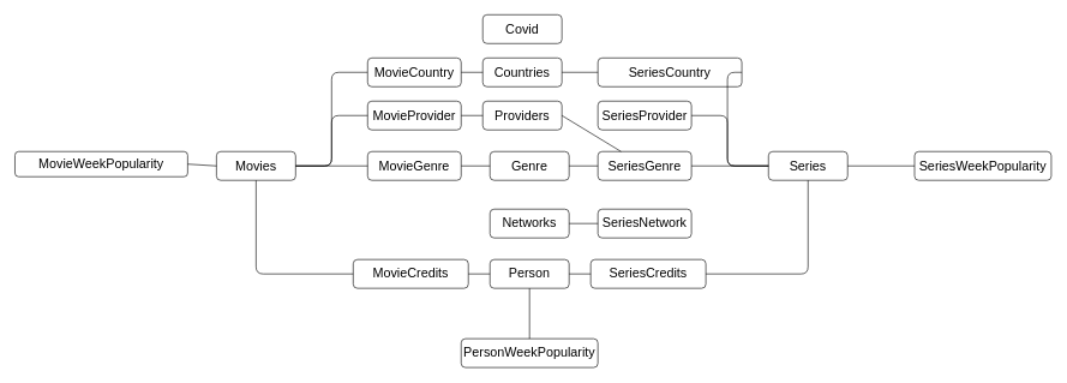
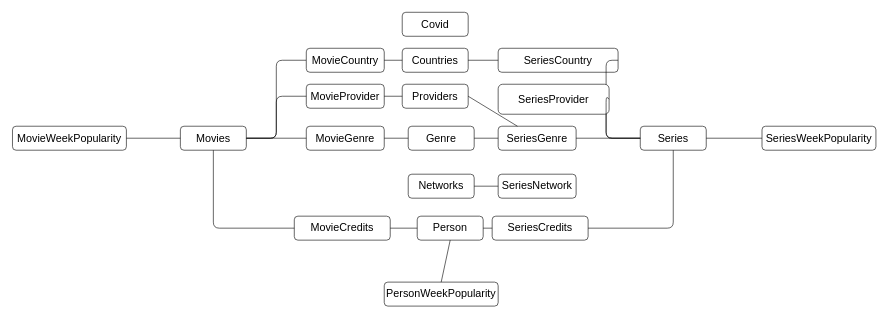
  <mxCell id="0" />
  <mxCell id="1" parent="0" />
  <mxCell id="2" value="&lt;font style=&quot;font-size: 18px&quot;&gt;Covid&lt;/font&gt;" style="rounded=1;whiteSpace=wrap;html=1;" vertex="1" parent="1"><mxGeometry x="670" y="20" width="110" height="40" as="geometry" /></mxCell>
  <mxCell id="3" value="&lt;font style=&quot;font-size: 18px&quot;&gt;Countries&lt;/font&gt;" style="rounded=1;whiteSpace=wrap;html=1;" vertex="1" parent="1"><mxGeometry x="670" y="80" width="110" height="40" as="geometry" /></mxCell>
  <mxCell id="4" value="&lt;font style=&quot;font-size: 18px&quot;&gt;Networks&lt;/font&gt;" style="rounded=1;whiteSpace=wrap;html=1;" vertex="1" parent="1"><mxGeometry x="680" y="290" width="110" height="40" as="geometry" /></mxCell>
  <mxCell id="5" value="&lt;font style=&quot;font-size: 18px&quot;&gt;Providers&lt;/font&gt;" style="rounded=1;whiteSpace=wrap;html=1;" vertex="1" parent="1"><mxGeometry x="670" y="140" width="110" height="40" as="geometry" /></mxCell>
  <mxCell id="6" value="&lt;font style=&quot;font-size: 18px&quot;&gt;Movies&lt;/font&gt;" style="rounded=1;whiteSpace=wrap;html=1;" vertex="1" parent="1"><mxGeometry x="300" y="210" width="110" height="40" as="geometry" /></mxCell>
  <mxCell id="7" value="" style="endArrow=none;html=1;exitX=1;exitY=0.5;exitDx=0;exitDy=0;entryX=0;entryY=0.5;entryDx=0;entryDy=0;" edge="1" parent="1" source="6" target="8"><mxGeometry width="50" height="50" relative="1" as="geometry"><mxPoint x="550" y="320" as="sourcePoint" /><mxPoint x="570" y="160" as="targetPoint" /><Array as="points"><mxPoint x="460" y="230" /><mxPoint x="460" y="100" /></Array></mxGeometry></mxCell>
  <mxCell id="8" value="&lt;font style=&quot;font-size: 18px&quot;&gt;MovieCountry&lt;/font&gt;" style="rounded=1;whiteSpace=wrap;html=1;" vertex="1" parent="1"><mxGeometry x="510" y="80" width="130" height="40" as="geometry" /></mxCell>
  <mxCell id="9" value="" style="endArrow=none;html=1;entryX=1;entryY=0.5;entryDx=0;entryDy=0;exitX=0;exitY=0.5;exitDx=0;exitDy=0;" edge="1" parent="1" source="3" target="8"><mxGeometry width="50" height="50" relative="1" as="geometry"><mxPoint x="610" y="210" as="sourcePoint" /><mxPoint x="660" y="160" as="targetPoint" /></mxGeometry></mxCell>
  <mxCell id="10" value="&lt;font style=&quot;font-size: 18px&quot;&gt;MovieProvider&lt;/font&gt;" style="rounded=1;whiteSpace=wrap;html=1;" vertex="1" parent="1"><mxGeometry x="510" y="140" width="130" height="40" as="geometry" /></mxCell>
  <mxCell id="11" value="" style="endArrow=none;html=1;exitX=1;exitY=0.5;exitDx=0;exitDy=0;entryX=0;entryY=0.5;entryDx=0;entryDy=0;" edge="1" parent="1" source="6" target="10"><mxGeometry width="50" height="50" relative="1" as="geometry"><mxPoint x="450" y="280" as="sourcePoint" /><mxPoint x="500" y="230" as="targetPoint" /><Array as="points"><mxPoint x="460" y="230" /><mxPoint x="460" y="160" /></Array></mxGeometry></mxCell>
  <mxCell id="12" value="" style="endArrow=none;html=1;entryX=1;entryY=0.5;entryDx=0;entryDy=0;exitX=0;exitY=0.5;exitDx=0;exitDy=0;" edge="1" parent="1" source="5" target="10"><mxGeometry width="50" height="50" relative="1" as="geometry"><mxPoint x="680" y="110" as="sourcePoint" /><mxPoint x="650" y="110" as="targetPoint" /></mxGeometry></mxCell>
  <mxCell id="13" value="&lt;font style=&quot;font-size: 18px&quot;&gt;Genre&lt;/font&gt;" style="rounded=1;whiteSpace=wrap;html=1;" vertex="1" parent="1"><mxGeometry x="680" y="210" width="110" height="40" as="geometry" /></mxCell>
  <mxCell id="14" value="&lt;font style=&quot;font-size: 18px&quot;&gt;MovieGenre&lt;/font&gt;" style="rounded=1;whiteSpace=wrap;html=1;" vertex="1" parent="1"><mxGeometry x="510" y="210" width="130" height="40" as="geometry" /></mxCell>
  <mxCell id="15" value="" style="endArrow=none;html=1;exitX=1;exitY=0.5;exitDx=0;exitDy=0;entryX=0;entryY=0.5;entryDx=0;entryDy=0;" edge="1" parent="1" source="6" target="14"><mxGeometry width="50" height="50" relative="1" as="geometry"><mxPoint x="440" y="340" as="sourcePoint" /><mxPoint x="490" y="290" as="targetPoint" /></mxGeometry></mxCell>
  <mxCell id="16" value="" style="endArrow=none;html=1;entryX=1;entryY=0.5;entryDx=0;entryDy=0;exitX=0;exitY=0.5;exitDx=0;exitDy=0;" edge="1" parent="1" source="13" target="14"><mxGeometry width="50" height="50" relative="1" as="geometry"><mxPoint x="680" y="170" as="sourcePoint" /><mxPoint x="650" y="170" as="targetPoint" /></mxGeometry></mxCell>
- <mxCell id="17" value="&lt;font style=&quot;font-size: 18px&quot;&gt;MovieWeekPopularity&lt;/font&gt;" style="rounded=1;whiteSpace=wrap;html=1;" vertex="1" parent="1"><mxGeometry x="20" y="210" width="240" height="35" as="geometry" /></mxCell>
+ <mxCell id="17" value="&lt;font style=&quot;font-size: 18px&quot;&gt;MovieWeekPopularity&lt;/font&gt;" style="rounded=1;whiteSpace=wrap;html=1;" vertex="1" parent="1"><mxGeometry x="20" y="210" width="190" height="40" as="geometry" /></mxCell>
  <mxCell id="18" value="" style="endArrow=none;html=1;exitX=1;exitY=0.5;exitDx=0;exitDy=0;entryX=0;entryY=0.5;entryDx=0;entryDy=0;" edge="1" parent="1" source="17" target="6"><mxGeometry width="50" height="50" relative="1" as="geometry"><mxPoint x="360" y="320" as="sourcePoint" /><mxPoint x="410" y="270" as="targetPoint" /></mxGeometry></mxCell>
  <mxCell id="19" value="&lt;font style=&quot;font-size: 18px&quot;&gt;Series&lt;/font&gt;" style="rounded=1;whiteSpace=wrap;html=1;" vertex="1" parent="1"><mxGeometry x="1067" y="210" width="110" height="40" as="geometry" /></mxCell>
  <mxCell id="20" value="&lt;font style=&quot;font-size: 18px&quot;&gt;SeriesGenre&lt;/font&gt;" style="rounded=1;whiteSpace=wrap;html=1;" vertex="1" parent="1"><mxGeometry x="830" y="210" width="130" height="40" as="geometry" /></mxCell>
  <mxCell id="21" value="" style="endArrow=none;html=1;exitX=1;exitY=0.5;exitDx=0;exitDy=0;entryX=0;entryY=0.5;entryDx=0;entryDy=0;" edge="1" parent="1" source="13" target="20"><mxGeometry width="50" height="50" relative="1" as="geometry"><mxPoint x="720" y="370" as="sourcePoint" /><mxPoint x="770" y="320" as="targetPoint" /></mxGeometry></mxCell>
  <mxCell id="22" value="" style="endArrow=none;html=1;exitX=0;exitY=0.5;exitDx=0;exitDy=0;entryX=1;entryY=0.5;entryDx=0;entryDy=0;" edge="1" parent="1" source="19" target="20"><mxGeometry width="50" height="50" relative="1" as="geometry"><mxPoint x="800" y="240" as="sourcePoint" /><mxPoint x="840" y="240" as="targetPoint" /></mxGeometry></mxCell>
  <mxCell id="23" value="&lt;font style=&quot;font-size: 18px&quot;&gt;SeriesCountry&lt;/font&gt;" style="rounded=1;whiteSpace=wrap;html=1;" vertex="1" parent="1"><mxGeometry x="830" y="80" width="200" height="40" as="geometry" /></mxCell>
  <mxCell id="24" value="" style="endArrow=none;html=1;entryX=0;entryY=0.5;entryDx=0;entryDy=0;exitX=1;exitY=0.5;exitDx=0;exitDy=0;" edge="1" parent="1" source="3" target="23"><mxGeometry width="50" height="50" relative="1" as="geometry"><mxPoint x="720" y="370" as="sourcePoint" /><mxPoint x="770" y="320" as="targetPoint" /></mxGeometry></mxCell>
  <mxCell id="25" value="" style="endArrow=none;html=1;entryX=1;entryY=0.5;entryDx=0;entryDy=0;exitX=0;exitY=0.5;exitDx=0;exitDy=0;" edge="1" parent="1" source="19" target="23"><mxGeometry width="50" height="50" relative="1" as="geometry"><mxPoint x="790" y="110" as="sourcePoint" /><mxPoint x="840" y="110" as="targetPoint" /><Array as="points"><mxPoint x="1010" y="230" /><mxPoint x="1010" y="100" /></Array></mxGeometry></mxCell>
  <mxCell id="26" value="&lt;font style=&quot;font-size: 18px&quot;&gt;SeriesNetwork&lt;/font&gt;" style="rounded=1;whiteSpace=wrap;html=1;" vertex="1" parent="1"><mxGeometry x="830" y="290" width="130" height="40" as="geometry" /></mxCell>
  <mxCell id="27" value="" style="endArrow=none;html=1;exitX=1;exitY=0.5;exitDx=0;exitDy=0;entryX=0;entryY=0.5;entryDx=0;entryDy=0;" edge="1" parent="1" source="4" target="26"><mxGeometry width="50" height="50" relative="1" as="geometry"><mxPoint x="800" y="240" as="sourcePoint" /><mxPoint x="840" y="240" as="targetPoint" /></mxGeometry></mxCell>
- <mxCell id="28" value="&lt;font style=&quot;font-size: 18px&quot;&gt;SeriesProvider&lt;/font&gt;" style="rounded=1;whiteSpace=wrap;html=1;" vertex="1" parent="1"><mxGeometry x="830" y="140" width="130" height="40" as="geometry" /></mxCell>
+ <mxCell id="28" value="&lt;font style=&quot;font-size: 18px&quot;&gt;SeriesProvider&lt;/font&gt;" style="rounded=1;whiteSpace=wrap;html=1;" vertex="1" parent="1"><mxGeometry x="830" y="140" width="185" height="50" as="geometry" /></mxCell>
  <mxCell id="29" value="" style="endArrow=none;html=1;exitX=1;exitY=0.5;exitDx=0;exitDy=0;" edge="1" parent="1" source="5" target="20"><mxGeometry width="50" height="50" relative="1" as="geometry"><mxPoint x="790" y="110" as="sourcePoint" /><mxPoint x="840" y="110" as="targetPoint" /></mxGeometry></mxCell>
  <mxCell id="30" value="" style="endArrow=none;html=1;entryX=0;entryY=0.5;entryDx=0;entryDy=0;exitX=1;exitY=0.5;exitDx=0;exitDy=0;" edge="1" parent="1" source="28" target="19"><mxGeometry width="50" height="50" relative="1" as="geometry"><mxPoint x="790" y="170" as="sourcePoint" /><mxPoint x="840" y="170" as="targetPoint" /><Array as="points"><mxPoint x="1010" y="160" /><mxPoint x="1010" y="230" /></Array></mxGeometry></mxCell>
  <mxCell id="31" value="&lt;font style=&quot;font-size: 18px&quot;&gt;SeriesWeekPopularity&lt;/font&gt;" style="rounded=1;whiteSpace=wrap;html=1;" vertex="1" parent="1"><mxGeometry x="1270" y="210" width="190" height="40" as="geometry" /></mxCell>
  <mxCell id="32" value="" style="endArrow=none;html=1;exitX=0;exitY=0.5;exitDx=0;exitDy=0;entryX=1;entryY=0.5;entryDx=0;entryDy=0;" edge="1" parent="1" source="31" target="19"><mxGeometry width="50" height="50" relative="1" as="geometry"><mxPoint x="1127" y="320" as="sourcePoint" /><mxPoint x="1122" y="280" as="targetPoint" /></mxGeometry></mxCell>
- <mxCell id="33" value="&lt;font style=&quot;font-size: 18px&quot;&gt;Person&lt;/font&gt;" style="rounded=1;whiteSpace=wrap;html=1;" vertex="1" parent="1"><mxGeometry x="680" y="360" width="110" height="40" as="geometry" /></mxCell>
+ <mxCell id="33" value="&lt;font style=&quot;font-size: 18px&quot;&gt;Person&lt;/font&gt;" style="rounded=1;whiteSpace=wrap;html=1;" vertex="1" parent="1"><mxGeometry x="695" y="360" width="110" height="40" as="geometry" /></mxCell>
  <mxCell id="34" value="&lt;font style=&quot;font-size: 18px&quot;&gt;PersonWeekPopularity&lt;/font&gt;" style="rounded=1;whiteSpace=wrap;html=1;" vertex="1" parent="1"><mxGeometry x="640" y="470" width="190" height="40" as="geometry" /></mxCell>
  <mxCell id="35" value="" style="endArrow=none;html=1;exitX=0.5;exitY=0;exitDx=0;exitDy=0;entryX=0.5;entryY=1;entryDx=0;entryDy=0;" edge="1" parent="1" source="34" target="33"><mxGeometry width="50" height="50" relative="1" as="geometry"><mxPoint x="365" y="350" as="sourcePoint" /><mxPoint x="365" y="260" as="targetPoint" /></mxGeometry></mxCell>
  <mxCell id="36" value="&lt;font style=&quot;font-size: 18px&quot;&gt;MovieCredits&lt;/font&gt;" style="rounded=1;whiteSpace=wrap;html=1;" vertex="1" parent="1"><mxGeometry x="490" y="360" width="160" height="40" as="geometry" /></mxCell>
  <mxCell id="37" value="" style="endArrow=none;html=1;entryX=0.5;entryY=1;entryDx=0;entryDy=0;exitX=0;exitY=0.5;exitDx=0;exitDy=0;" edge="1" parent="1" source="36" target="6"><mxGeometry width="50" height="50" relative="1" as="geometry"><mxPoint x="350" y="390" as="sourcePoint" /><mxPoint x="400" y="340" as="targetPoint" /><Array as="points"><mxPoint x="355" y="380" /></Array></mxGeometry></mxCell>
  <mxCell id="38" value="" style="endArrow=none;html=1;exitX=1;exitY=0.5;exitDx=0;exitDy=0;entryX=0;entryY=0.5;entryDx=0;entryDy=0;" edge="1" parent="1" source="36" target="33"><mxGeometry width="50" height="50" relative="1" as="geometry"><mxPoint x="640" y="360" as="sourcePoint" /><mxPoint x="690" y="310" as="targetPoint" /></mxGeometry></mxCell>
  <mxCell id="39" value="&lt;font style=&quot;font-size: 18px&quot;&gt;SeriesCredits&lt;/font&gt;" style="rounded=1;whiteSpace=wrap;html=1;" vertex="1" parent="1"><mxGeometry x="820" y="360" width="160" height="40" as="geometry" /></mxCell>
  <mxCell id="40" value="" style="endArrow=none;html=1;exitX=0;exitY=0.5;exitDx=0;exitDy=0;entryX=1;entryY=0.5;entryDx=0;entryDy=0;" edge="1" parent="1" source="39" target="33"><mxGeometry width="50" height="50" relative="1" as="geometry"><mxPoint x="660" y="390" as="sourcePoint" /><mxPoint x="690" y="390" as="targetPoint" /></mxGeometry></mxCell>
  <mxCell id="41" value="" style="endArrow=none;html=1;exitX=0.5;exitY=1;exitDx=0;exitDy=0;entryX=1;entryY=0.5;entryDx=0;entryDy=0;" edge="1" parent="1" source="19" target="39"><mxGeometry width="50" height="50" relative="1" as="geometry"><mxPoint x="830" y="390" as="sourcePoint" /><mxPoint x="800" y="390" as="targetPoint" /><Array as="points"><mxPoint x="1122" y="380" /></Array></mxGeometry></mxCell>
